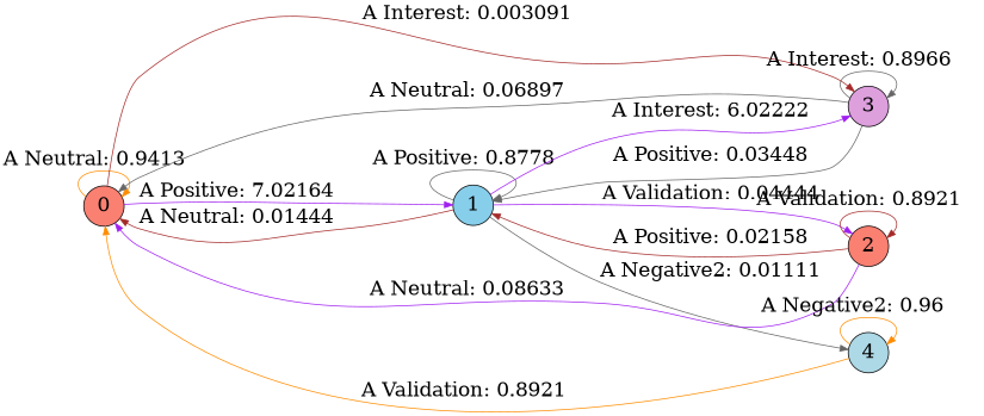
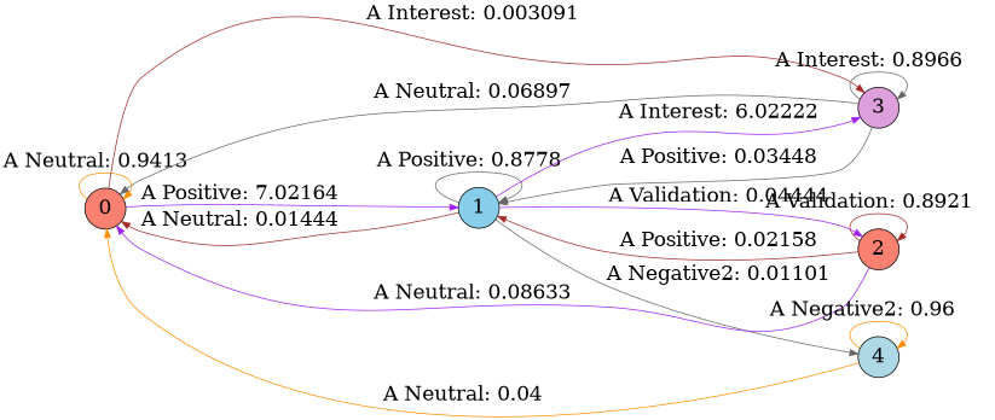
  digraph {
    rankdir=LR
    node [fillcolor=salmon fontsize=24 shape=circle style=filled]
    edge [color=gray40 fontsize=24]
    0
    1 [fillcolor=skyblue]
    3 [fillcolor=plum]
    2
    4 [fillcolor=lightblue]
    0 -> 0 [color=darkorange label="A Neutral: 0.9413   "]
    0 -> 1 [color=purple label="A Positive: 7.02164  "]
    0 -> 3 [color=brown label="A Interest: 0.003091  "]
    1 -> 0 [color=brown label="A Neutral: 0.01444  "]
    1 -> 1 [label="A Positive: 0.8778   "]
    1 -> 3 [color=purple label="A Interest: 6.02222  "]
    1 -> 2 [color=purple label="A Validation: 0.04444  "]
-   1 -> 4 [label="A Negative2: 0.01111  "]
+   1 -> 4 [label="A Negative2: 0.01101  "]
    3 -> 0 [label="A Neutral: 0.06897  "]
    3 -> 1 [label="A Positive: 0.03448  "]
    3 -> 3 [label="A Interest: 0.8966   "]
    2 -> 0 [color=purple label="A Neutral: 0.08633  "]
    2 -> 1 [color=brown label="A Positive: 0.02158  "]
    2 -> 2 [color=brown label="A Validation: 0.8921   "]
-   4 -> 0 [color=darkorange label="A Validation: 0.8921   "]
+   4 -> 0 [color=darkorange label="A Neutral: 0.04     "]
    4 -> 4 [color=darkorange label="A Negative2: 0.96     "]
  }
